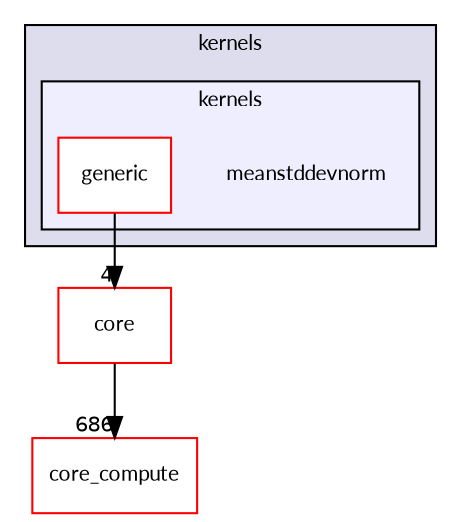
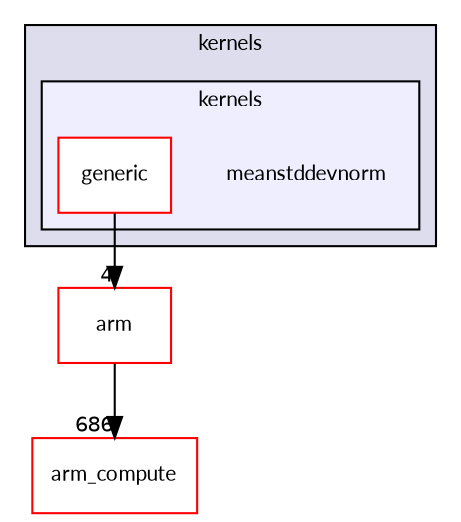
  digraph {
    compound=true
    fontname=Lato
    node [fontname=Lato fontsize=10 shape=box color=red fillcolor=white style=filled]
    edge [fontname=Lato labeldistance=1.5 labelfontname=Helvetica labelfontsize=10]
    n1 [label=meanstddevnorm shape=plaintext color="" fillcolor="" style=""]
    n2 [label=generic]
-   n3 [label=core]
-   n4 [label=core_compute]
+   n3 [label=arm]
+   n4 [label=arm_compute]
    subgraph cluster_1 {
      bgcolor="#ddddee"
      fontsize=10
      label=kernels
      pencolor=black
      subgraph cluster_2 {
        bgcolor="#eeeeff"
        fontsize=10
        label=kernels
        pencolor=black
        n1
        n2
      }
    }
    n2 -> n3 [headlabel=4]
    n3 -> n4 [headlabel=686]
  }
